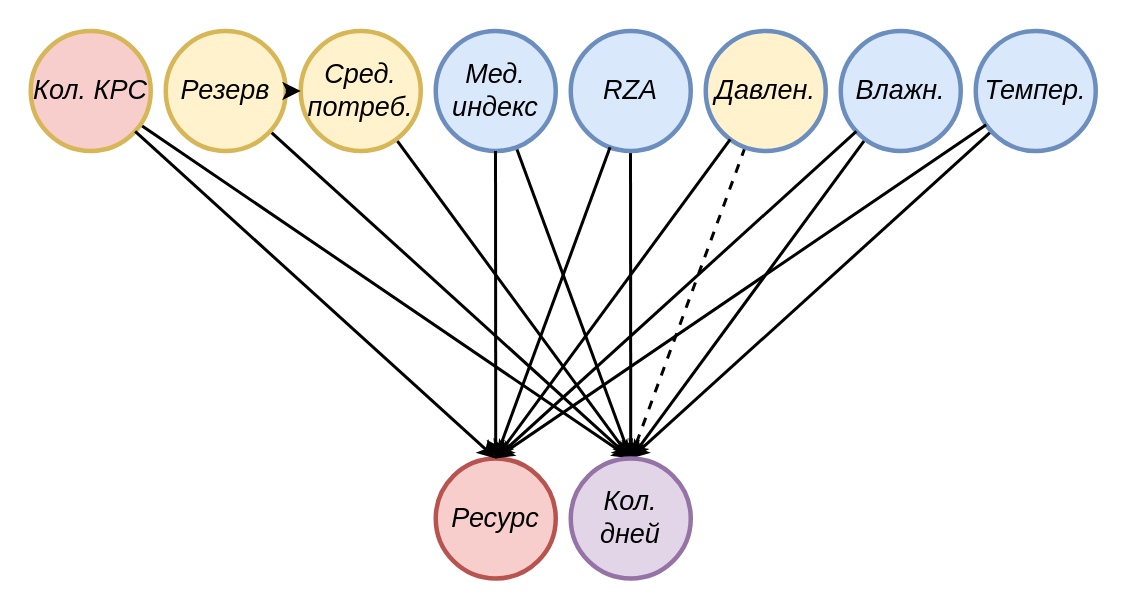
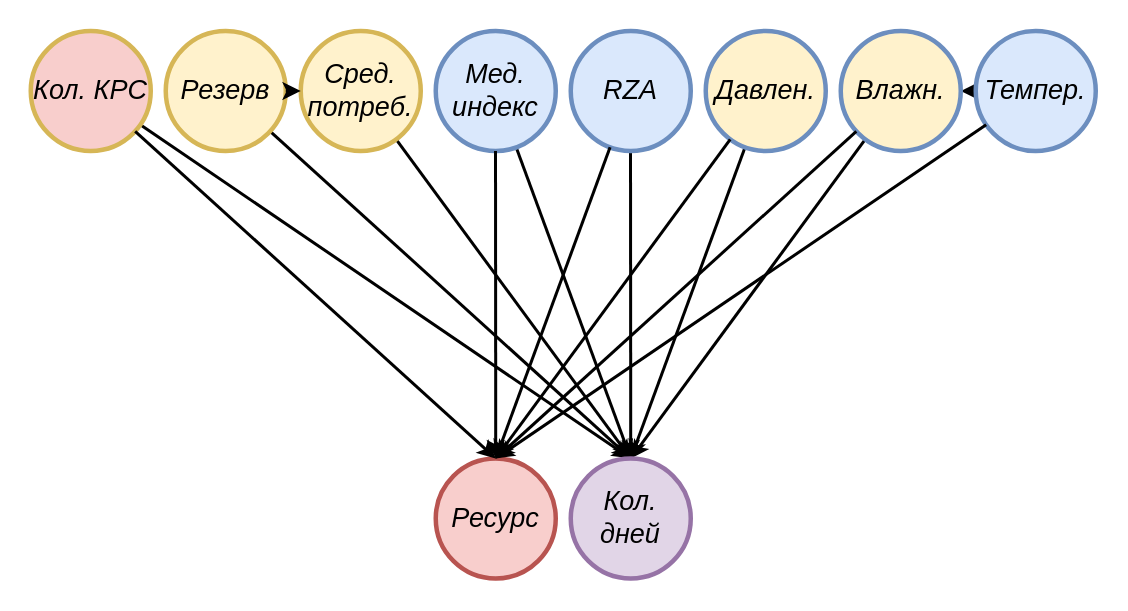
  <mxCell id="0" />
  <mxCell id="1" parent="0" />
- <mxCell id="2" style="edgeStyle=none;rounded=0;orthogonalLoop=1;jettySize=auto;html=1;entryX=0;entryY=0.5;entryDx=0;entryDy=0;strokeWidth=2;" parent="1" source="3" target="26" edge="1"><mxGeometry relative="1" as="geometry" /></mxCell>
+ <mxCell id="2" style="edgeStyle=none;rounded=0;orthogonalLoop=1;jettySize=auto;html=1;strokeWidth=2;" parent="1" source="3" target="5" edge="1"><mxGeometry relative="1" as="geometry" /></mxCell>
  <mxCell id="3" value="&lt;font style=&quot;font-size: 18px;&quot;&gt;&lt;span&gt;Темпер.&lt;/span&gt;&lt;/font&gt;" style="ellipse;whiteSpace=wrap;html=1;aspect=fixed;fontStyle=2;fillColor=#dae8fc;strokeColor=#6c8ebf;horizontal=0;strokeWidth=3;rotation=90;" parent="1" vertex="1"><mxGeometry x="650" y="20" width="80" height="80" as="geometry" /></mxCell>
  <mxCell id="4" style="edgeStyle=none;rounded=0;orthogonalLoop=1;jettySize=auto;html=1;entryX=0;entryY=0.5;entryDx=0;entryDy=0;strokeWidth=2;" parent="1" source="5" target="26" edge="1"><mxGeometry relative="1" as="geometry" /></mxCell>
- <mxCell id="5" value="&lt;span style=&quot;font-size: 18px;&quot;&gt;&lt;span&gt;Влажн.&lt;/span&gt;&lt;/span&gt;" style="ellipse;whiteSpace=wrap;html=1;aspect=fixed;fontStyle=2;fillColor=#dae8fc;strokeColor=#6c8ebf;horizontal=0;strokeWidth=3;rotation=90;" parent="1" vertex="1"><mxGeometry x="560" y="20" width="80" height="80" as="geometry" /></mxCell>
- <mxCell id="6" style="edgeStyle=none;rounded=0;orthogonalLoop=1;jettySize=auto;html=1;entryX=0;entryY=0.5;entryDx=0;entryDy=0;strokeWidth=2;dashed=1;" parent="1" source="7" target="26" edge="1"><mxGeometry relative="1" as="geometry" /></mxCell>
+ <mxCell id="5" value="&lt;span style=&quot;font-size: 18px;&quot;&gt;&lt;span&gt;Влажн.&lt;/span&gt;&lt;/span&gt;" style="ellipse;whiteSpace=wrap;html=1;aspect=fixed;fontStyle=2;fillColor=#fff2cc;strokeColor=#6c8ebf;horizontal=0;strokeWidth=3;rotation=90;" parent="1" vertex="1"><mxGeometry x="560" y="20" width="80" height="80" as="geometry" /></mxCell>
+ <mxCell id="6" style="edgeStyle=none;rounded=0;orthogonalLoop=1;jettySize=auto;html=1;entryX=0;entryY=0.5;entryDx=0;entryDy=0;strokeWidth=2;" parent="1" source="7" target="26" edge="1"><mxGeometry relative="1" as="geometry" /></mxCell>
  <mxCell id="7" value="&lt;span style=&quot;font-size: 18px;&quot;&gt;&lt;span&gt;Давлен.&lt;/span&gt;&lt;/span&gt;" style="ellipse;whiteSpace=wrap;html=1;aspect=fixed;fontStyle=2;fillColor=#fff2cc;strokeColor=#6c8ebf;horizontal=0;strokeWidth=3;rotation=90;" parent="1" vertex="1"><mxGeometry x="470" y="20" width="80" height="80" as="geometry" /></mxCell>
  <mxCell id="8" style="edgeStyle=none;rounded=0;orthogonalLoop=1;jettySize=auto;html=1;entryX=0;entryY=0.5;entryDx=0;entryDy=0;strokeWidth=2;" parent="1" source="9" target="26" edge="1"><mxGeometry relative="1" as="geometry" /></mxCell>
  <mxCell id="9" value="&lt;span style=&quot;font-size: 18px&quot;&gt;&lt;span&gt;RZA&lt;/span&gt;&lt;/span&gt;" style="ellipse;whiteSpace=wrap;html=1;aspect=fixed;fontStyle=2;fillColor=#dae8fc;strokeColor=#6c8ebf;horizontal=0;strokeWidth=3;rotation=90;" parent="1" vertex="1"><mxGeometry x="380" y="20" width="80" height="80" as="geometry" /></mxCell>
  <mxCell id="10" style="edgeStyle=none;rounded=0;orthogonalLoop=1;jettySize=auto;html=1;entryX=0;entryY=0.5;entryDx=0;entryDy=0;strokeWidth=2;" parent="1" source="11" target="26" edge="1"><mxGeometry relative="1" as="geometry" /></mxCell>
  <mxCell id="11" value="&lt;span style=&quot;font-size: 18px&quot;&gt;Мед.&lt;br&gt;индекс&lt;br&gt;&lt;/span&gt;" style="ellipse;whiteSpace=wrap;html=1;aspect=fixed;fontStyle=2;fillColor=#dae8fc;strokeColor=#6c8ebf;horizontal=0;strokeWidth=3;rotation=90;" parent="1" vertex="1"><mxGeometry x="290" y="20" width="80" height="80" as="geometry" /></mxCell>
  <mxCell id="12" style="edgeStyle=none;rounded=0;orthogonalLoop=1;jettySize=auto;html=1;entryX=0;entryY=0.5;entryDx=0;entryDy=0;strokeWidth=2;" parent="1" source="13" target="26" edge="1"><mxGeometry relative="1" as="geometry" /></mxCell>
  <mxCell id="13" value="&lt;span style=&quot;font-size: 18px;&quot;&gt;&lt;span&gt;Сред. потреб.&lt;/span&gt;&lt;/span&gt;" style="ellipse;whiteSpace=wrap;html=1;aspect=fixed;fontStyle=2;fillColor=#fff2cc;strokeColor=#d6b656;horizontal=0;strokeWidth=3;rotation=90;" parent="1" vertex="1"><mxGeometry x="200" y="20" width="80" height="80" as="geometry" /></mxCell>
  <mxCell id="14" style="edgeStyle=none;rounded=0;orthogonalLoop=1;jettySize=auto;html=1;entryX=0;entryY=0.5;entryDx=0;entryDy=0;strokeWidth=2;" parent="1" source="15" target="26" edge="1"><mxGeometry relative="1" as="geometry" /></mxCell>
  <mxCell id="15" value="&lt;span style=&quot;font-size: 18px;&quot;&gt;&lt;span&gt;Резерв&lt;/span&gt;&lt;/span&gt;" style="ellipse;whiteSpace=wrap;html=1;aspect=fixed;fontStyle=2;fillColor=#fff2cc;strokeColor=#d6b656;horizontal=0;strokeWidth=3;rotation=90;" parent="1" vertex="1"><mxGeometry x="110" y="20" width="80" height="80" as="geometry" /></mxCell>
  <mxCell id="16" style="rounded=0;orthogonalLoop=1;jettySize=auto;html=1;entryX=0;entryY=0.5;entryDx=0;entryDy=0;strokeWidth=2;" parent="1" source="17" target="26" edge="1"><mxGeometry relative="1" as="geometry" /></mxCell>
  <mxCell id="17" value="&lt;span style=&quot;font-size: 18px;&quot;&gt;&lt;span&gt;Кол. КРС&lt;/span&gt;&lt;/span&gt;" style="ellipse;whiteSpace=wrap;html=1;aspect=fixed;fontStyle=2;fillColor=#f8cecc;strokeColor=#d6b656;horizontal=0;strokeWidth=3;rotation=90;" parent="1" vertex="1"><mxGeometry x="20" y="20" width="80" height="80" as="geometry" /></mxCell>
  <mxCell id="18" value="&lt;font style=&quot;font-size: 18px&quot;&gt;Ресурс&lt;/font&gt;" style="ellipse;whiteSpace=wrap;html=1;aspect=fixed;fontStyle=2;fillColor=#f8cecc;strokeColor=#b85450;horizontal=0;strokeWidth=3;rotation=90;" parent="1" vertex="1"><mxGeometry x="290" y="305" width="80" height="80" as="geometry" /></mxCell>
  <mxCell id="19" style="edgeStyle=none;rounded=0;orthogonalLoop=1;jettySize=auto;html=1;entryX=0;entryY=0.5;entryDx=0;entryDy=0;endSize=6;strokeWidth=2;horizontal=0;fontStyle=2" parent="1" source="3" target="18" edge="1"><mxGeometry x="430" y="230" as="geometry" /></mxCell>
  <mxCell id="20" style="edgeStyle=none;rounded=0;orthogonalLoop=1;jettySize=auto;html=1;entryX=0;entryY=0.5;entryDx=0;entryDy=0;endSize=6;strokeWidth=2;horizontal=0;fontStyle=2" parent="1" source="5" target="18" edge="1"><mxGeometry x="430" y="230" as="geometry" /></mxCell>
  <mxCell id="21" style="edgeStyle=none;rounded=0;orthogonalLoop=1;jettySize=auto;html=1;entryX=0;entryY=0.5;entryDx=0;entryDy=0;endSize=6;strokeWidth=2;horizontal=0;fontStyle=2" parent="1" source="7" target="18" edge="1"><mxGeometry x="430" y="230" as="geometry" /></mxCell>
  <mxCell id="22" style="edgeStyle=none;rounded=0;orthogonalLoop=1;jettySize=auto;html=1;entryX=0;entryY=0.5;entryDx=0;entryDy=0;endSize=6;strokeWidth=2;horizontal=0;fontStyle=2" parent="1" source="9" target="18" edge="1"><mxGeometry x="430" y="230" as="geometry" /></mxCell>
  <mxCell id="23" style="edgeStyle=none;rounded=0;orthogonalLoop=1;jettySize=auto;html=1;entryX=0;entryY=0.5;entryDx=0;entryDy=0;endSize=6;strokeWidth=2;horizontal=0;fontStyle=2" parent="1" source="11" target="18" edge="1"><mxGeometry x="430" y="230" as="geometry" /></mxCell>
  <mxCell id="24" style="edgeStyle=none;rounded=0;orthogonalLoop=1;jettySize=auto;html=1;endSize=6;strokeWidth=2;horizontal=0;fontStyle=2;" parent="1" source="15" target="13" edge="1"><mxGeometry x="430" y="230" as="geometry" /></mxCell>
  <mxCell id="25" style="edgeStyle=none;rounded=0;orthogonalLoop=1;jettySize=auto;html=1;entryX=0;entryY=0.5;entryDx=0;entryDy=0;endSize=6;strokeWidth=2;horizontal=0;fontStyle=2" parent="1" source="17" target="18" edge="1"><mxGeometry x="430" y="230" as="geometry" /></mxCell>
  <mxCell id="26" value="&lt;font style=&quot;font-size: 18px&quot;&gt;Кол. дней&lt;/font&gt;" style="ellipse;whiteSpace=wrap;html=1;aspect=fixed;fontStyle=2;fillColor=#e1d5e7;strokeColor=#9673a6;horizontal=0;strokeWidth=3;rotation=90;" parent="1" vertex="1"><mxGeometry x="380" y="305" width="80" height="80" as="geometry" /></mxCell>
